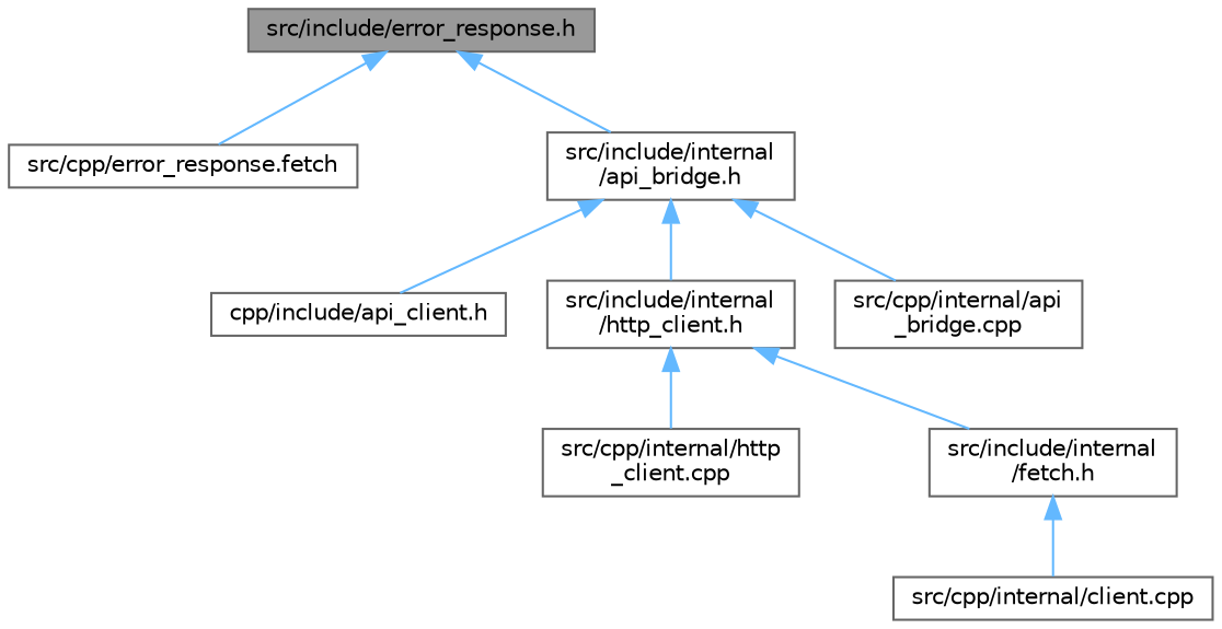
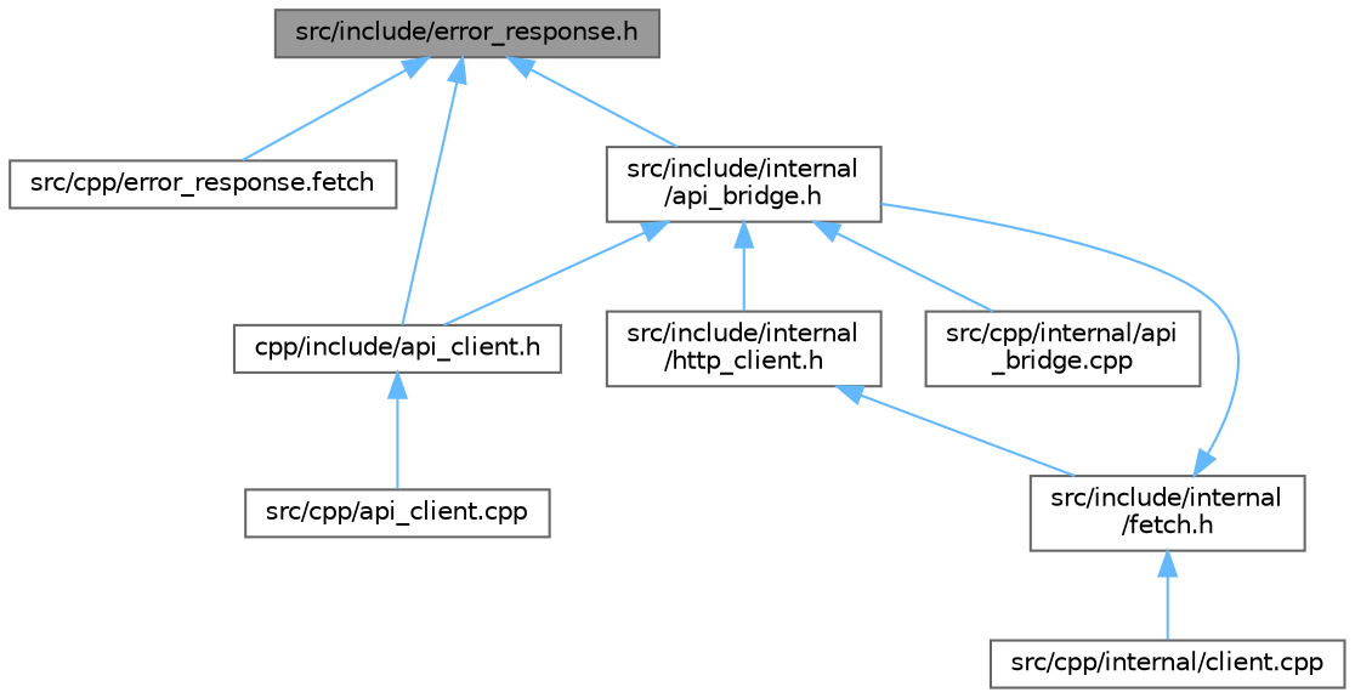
  digraph {
    node [color=grey40 fillcolor=white fontname=Helvetica fontsize=10 shape=box style=filled]
    edge [color=steelblue1 dir=back fontname=Helvetica fontsize=10 labelfontname=Helvetica labelfontsize=10 style=solid]
    n1 [color=gray40 fillcolor=grey60 fontcolor=black height=0.2 label="src/include/error_response.h" width=0.4]
    n2 [height=0.2 label="src/cpp/error_response.fetch" width=0.4]
    n3 [height=0.2 label="cpp/include/api_client.h" width=0.4]
    n4 [height=0.2 label="src/include/internal\l/api_bridge.h" width=0.4]
+   n5 [height=0.2 label="src/cpp/api_client.cpp" width=0.4]
    n6 [height=0.2 label="src/include/internal\l/http_client.h" width=0.4]
    n7 [height=0.2 label="src/cpp/internal/api\l_bridge.cpp" width=0.4]
    n8 [height=0.2 label="src/include/internal\l/fetch.h" width=0.4]
    n9 [height=0.2 label="src/cpp/internal/client.cpp" width=0.4]
-   n10 [height=0.2 label="src/cpp/internal/http\l_client.cpp" width=0.4]
    n1 -> n2
+   n1 -> n3
    n1 -> n4
+   n3 -> n5
    n4 -> n3
    n4 -> n6
    n4 -> n7
    n6 -> n8
-   n6 -> n10
+   n8 -> n4
    n8 -> n9
  }
